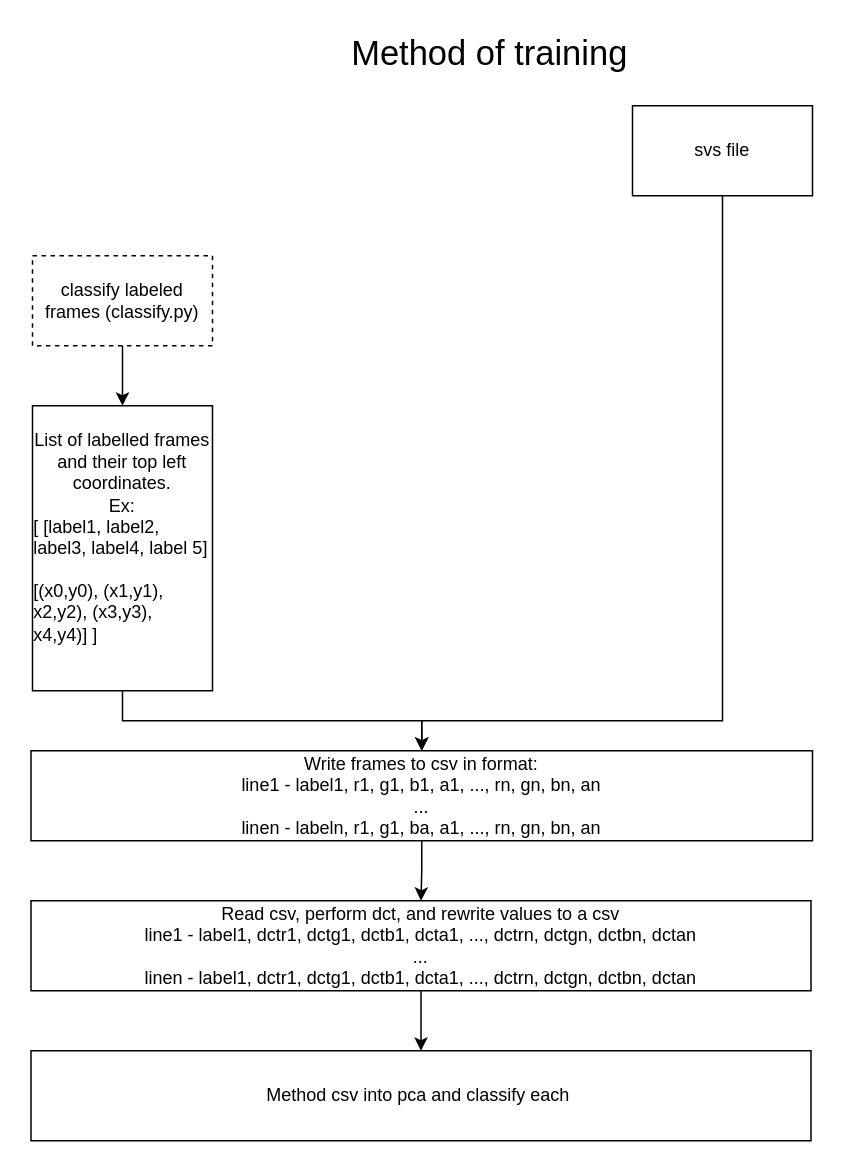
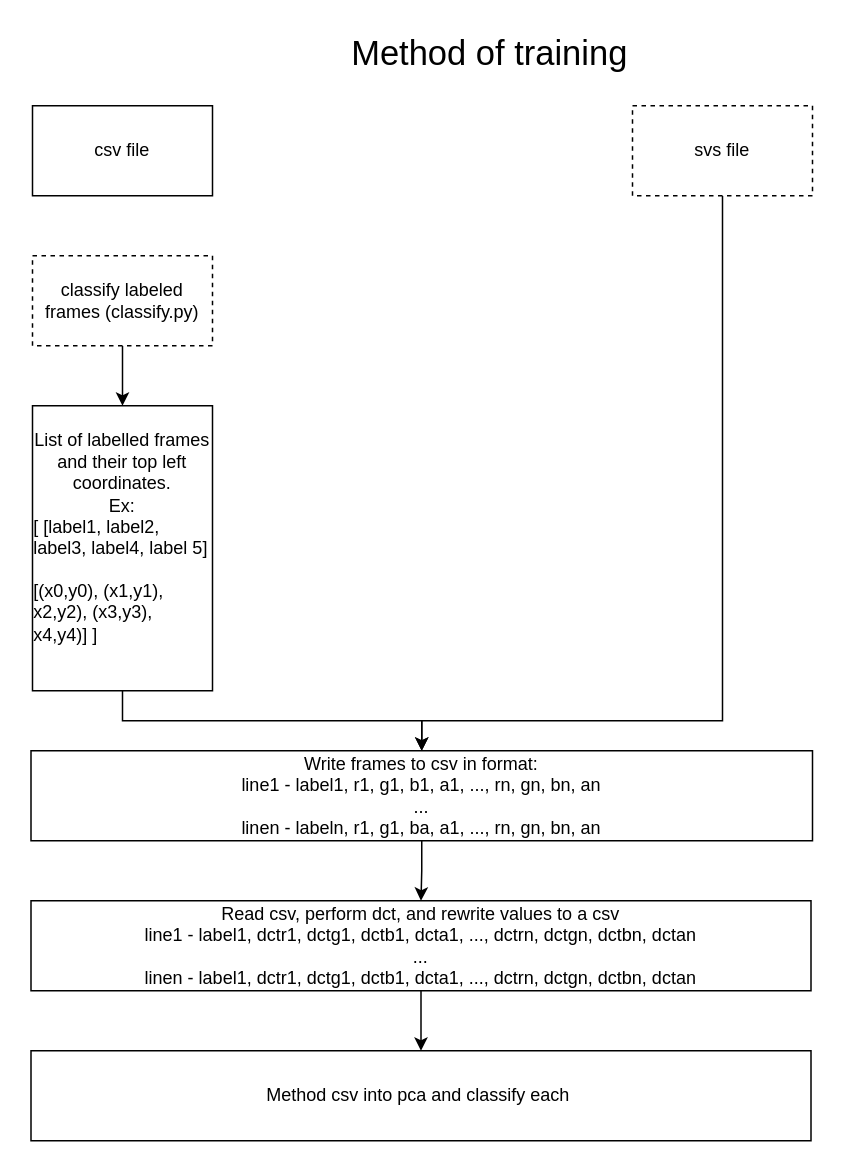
  <mxCell id="0" />
  <mxCell id="1" parent="0" />
  <mxCell id="2" style="edgeStyle=orthogonalEdgeStyle;rounded=0;orthogonalLoop=1;jettySize=auto;html=1;exitX=0.5;exitY=1;exitDx=0;exitDy=0;entryX=0.5;entryY=0;entryDx=0;entryDy=0;" edge="1" parent="1" source="3" target="12"><mxGeometry relative="1" as="geometry"><Array as="points"><mxPoint x="481" y="480" /><mxPoint x="281" y="480" /></Array></mxGeometry></mxCell>
- <mxCell id="3" value="svs file" style="rounded=0;whiteSpace=wrap;html=1;" vertex="1" parent="1"><mxGeometry x="421" y="70" width="120" height="60" as="geometry" /></mxCell>
+ <mxCell id="3" value="svs file" style="rounded=0;whiteSpace=wrap;html=1;dashed=1;" vertex="1" parent="1"><mxGeometry x="421" y="70" width="120" height="60" as="geometry" /></mxCell>
  <mxCell id="4" value="&lt;font style=&quot;font-size: 23px;&quot;&gt;Method of training&lt;/font&gt;" style="text;html=1;align=center;verticalAlign=middle;whiteSpace=wrap;rounded=0;" vertex="1" parent="1"><mxGeometry x="221" y="20" width="210" height="30" as="geometry" /></mxCell>
+ <mxCell id="5" value="csv file" style="rounded=0;whiteSpace=wrap;html=1;" vertex="1" parent="1"><mxGeometry x="21" y="70" width="120" height="60" as="geometry" /></mxCell>
  <mxCell id="6" style="edgeStyle=orthogonalEdgeStyle;rounded=0;orthogonalLoop=1;jettySize=auto;html=1;exitX=0.5;exitY=1;exitDx=0;exitDy=0;" edge="1" parent="1" source="7" target="9"><mxGeometry relative="1" as="geometry"><mxPoint x="81" y="290" as="targetPoint" /></mxGeometry></mxCell>
  <mxCell id="7" value="classify labeled frames (classify.py)" style="rounded=0;whiteSpace=wrap;html=1;dashed=1;" vertex="1" parent="1"><mxGeometry x="21" y="170" width="120" height="60" as="geometry" /></mxCell>
  <mxCell id="8" style="edgeStyle=orthogonalEdgeStyle;rounded=0;orthogonalLoop=1;jettySize=auto;html=1;exitX=0.5;exitY=1;exitDx=0;exitDy=0;entryX=0.5;entryY=0;entryDx=0;entryDy=0;" edge="1" parent="1" source="9" target="12"><mxGeometry relative="1" as="geometry" /></mxCell>
  <mxCell id="9" value="List of labelled frames and their top left coordinates.&lt;br&gt;Ex:&lt;br&gt;&lt;div style=&quot;text-align: left;&quot;&gt;[&amp;nbsp;&lt;span style=&quot;background-color: initial;&quot;&gt;[label1, label2, label3, label4, label 5]&lt;/span&gt;&lt;/div&gt;&lt;div style=&quot;text-align: left; line-height: 120%;&quot;&gt;&lt;br&gt;&lt;/div&gt;&lt;div style=&quot;text-align: left; line-height: 120%;&quot;&gt;[(x0,y0), (x1,y1), x2,y2), (x3,y3), x4,y4)]&amp;nbsp;&lt;span style=&quot;background-color: initial;&quot;&gt;]&lt;/span&gt;&lt;/div&gt;&lt;div style=&quot;text-align: justify;&quot;&gt;&lt;br&gt;&lt;/div&gt;" style="rounded=0;whiteSpace=wrap;html=1;" vertex="1" parent="1"><mxGeometry x="21" y="270" width="120" height="190" as="geometry" /></mxCell>
  <mxCell id="10" style="edgeStyle=orthogonalEdgeStyle;rounded=0;orthogonalLoop=1;jettySize=auto;html=1;exitX=0.5;exitY=1;exitDx=0;exitDy=0;" edge="1" parent="1" source="9" target="9"><mxGeometry relative="1" as="geometry" /></mxCell>
  <mxCell id="11" style="edgeStyle=orthogonalEdgeStyle;rounded=0;orthogonalLoop=1;jettySize=auto;html=1;exitX=0.5;exitY=1;exitDx=0;exitDy=0;" edge="1" parent="1" source="12" target="14"><mxGeometry relative="1" as="geometry"><mxPoint x="281" y="610" as="targetPoint" /></mxGeometry></mxCell>
  <mxCell id="12" value="Write frames to csv in format:&lt;br&gt;line1 - label1, r1, g1, b1, a1, ..., rn, gn, bn, an&lt;br&gt;...&lt;br&gt;linen - labeln, r1, g1, ba, a1, ..., rn, gn, bn, an" style="rounded=0;whiteSpace=wrap;html=1;" vertex="1" parent="1"><mxGeometry x="20" y="500" width="521" height="60" as="geometry" /></mxCell>
  <mxCell id="13" style="edgeStyle=orthogonalEdgeStyle;rounded=0;orthogonalLoop=1;jettySize=auto;html=1;exitX=0.5;exitY=1;exitDx=0;exitDy=0;entryX=0.5;entryY=0;entryDx=0;entryDy=0;" edge="1" parent="1" source="14" target="15"><mxGeometry relative="1" as="geometry" /></mxCell>
  <mxCell id="14" value="Read csv, perform dct, and rewrite values to a csv&lt;br&gt;line1 - label1, dctr1, dctg1, dctb1, dcta1, ..., dctrn, dctgn, dctbn, dctan&lt;br&gt;...&lt;br&gt;&lt;div&gt;linen - label1, dctr1, dctg1, dctb1, dcta1, ..., dctrn, dctgn, dctbn, dctan&lt;br style=&quot;border-color: var(--border-color);&quot;&gt;&lt;/div&gt;" style="rounded=0;whiteSpace=wrap;html=1;" vertex="1" parent="1"><mxGeometry x="20" y="600" width="520" height="60" as="geometry" /></mxCell>
  <mxCell id="15" value="Method csv into pca and classify each&amp;nbsp;" style="rounded=0;whiteSpace=wrap;html=1;" vertex="1" parent="1"><mxGeometry x="20" y="700" width="520" height="60" as="geometry" /></mxCell>
